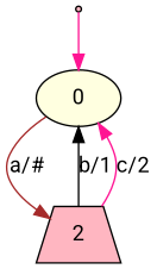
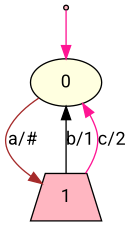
  digraph {
    fontname=Roboto
    node [style=filled fillcolor=lightpink fontname=Roboto]
    edge [color=deeppink fontname=Roboto]
    0 [shape=ellipse fillcolor=lightyellow]
-   1 [shape=trapezium label=2]
+   1 [shape=trapezium]
    qi [shape=point]
    0 -> 1 [label="a/#" color=brown]
    1 -> 0 [label="b/1" color=black]
    1 -> 0 [label="c/2"]
    qi -> 0
  }
